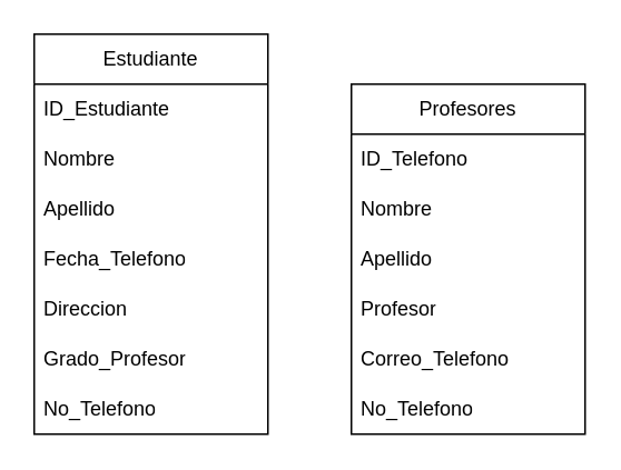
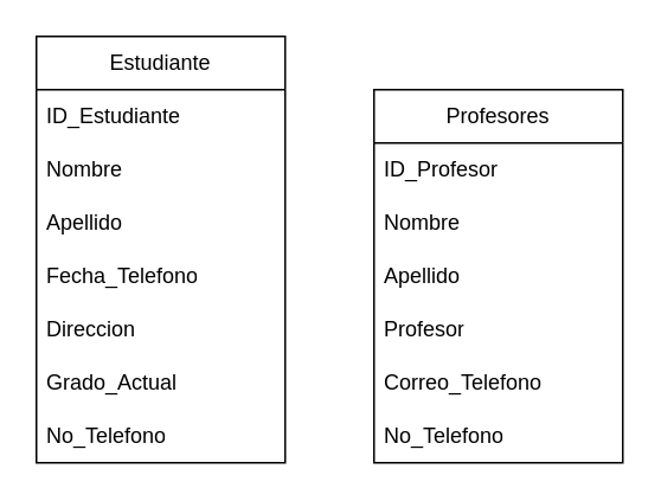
  <mxCell id="0" />
  <mxCell id="1" parent="0" />
  <mxCell id="2" value="Estudiante" style="swimlane;fontStyle=0;childLayout=stackLayout;horizontal=1;startSize=30;horizontalStack=0;resizeParent=1;resizeParentMax=0;resizeLast=0;collapsible=1;marginBottom=0;whiteSpace=wrap;html=1;" vertex="1" parent="1"><mxGeometry x="20" y="20" width="140" height="240" as="geometry"><mxRectangle x="300" y="100" width="60" height="30" as="alternateBounds" /></mxGeometry></mxCell>
  <mxCell id="3" value="ID_Estudiante" style="text;strokeColor=none;fillColor=none;align=left;verticalAlign=middle;spacingLeft=4;spacingRight=4;overflow=hidden;points=[[0,0.5],[1,0.5]];portConstraint=eastwest;rotatable=0;whiteSpace=wrap;html=1;" vertex="1" parent="2"><mxGeometry y="30" width="140" height="30" as="geometry" /></mxCell>
  <mxCell id="4" value="Nombre" style="text;strokeColor=none;fillColor=none;align=left;verticalAlign=middle;spacingLeft=4;spacingRight=4;overflow=hidden;points=[[0,0.5],[1,0.5]];portConstraint=eastwest;rotatable=0;whiteSpace=wrap;html=1;" vertex="1" parent="2"><mxGeometry y="60" width="140" height="30" as="geometry" /></mxCell>
  <mxCell id="5" value="Apellido" style="text;strokeColor=none;fillColor=none;align=left;verticalAlign=middle;spacingLeft=4;spacingRight=4;overflow=hidden;points=[[0,0.5],[1,0.5]];portConstraint=eastwest;rotatable=0;whiteSpace=wrap;html=1;" vertex="1" parent="2"><mxGeometry y="90" width="140" height="30" as="geometry" /></mxCell>
  <mxCell id="6" value="Fecha_Telefono" style="text;strokeColor=none;fillColor=none;align=left;verticalAlign=middle;spacingLeft=4;spacingRight=4;overflow=hidden;points=[[0,0.5],[1,0.5]];portConstraint=eastwest;rotatable=0;whiteSpace=wrap;html=1;" vertex="1" parent="2"><mxGeometry y="120" width="140" height="30" as="geometry" /></mxCell>
  <mxCell id="7" value="Direccion" style="text;strokeColor=none;fillColor=none;align=left;verticalAlign=middle;spacingLeft=4;spacingRight=4;overflow=hidden;points=[[0,0.5],[1,0.5]];portConstraint=eastwest;rotatable=0;whiteSpace=wrap;html=1;" vertex="1" parent="2"><mxGeometry y="150" width="140" height="30" as="geometry" /></mxCell>
- <mxCell id="8" value="Grado_Profesor" style="text;strokeColor=none;fillColor=none;align=left;verticalAlign=middle;spacingLeft=4;spacingRight=4;overflow=hidden;points=[[0,0.5],[1,0.5]];portConstraint=eastwest;rotatable=0;whiteSpace=wrap;html=1;" vertex="1" parent="2"><mxGeometry y="180" width="140" height="30" as="geometry" /></mxCell>
+ <mxCell id="8" value="Grado_Actual" style="text;strokeColor=none;fillColor=none;align=left;verticalAlign=middle;spacingLeft=4;spacingRight=4;overflow=hidden;points=[[0,0.5],[1,0.5]];portConstraint=eastwest;rotatable=0;whiteSpace=wrap;html=1;" vertex="1" parent="2"><mxGeometry y="180" width="140" height="30" as="geometry" /></mxCell>
  <mxCell id="9" value="No_Telefono" style="text;strokeColor=none;fillColor=none;align=left;verticalAlign=middle;spacingLeft=4;spacingRight=4;overflow=hidden;points=[[0,0.5],[1,0.5]];portConstraint=eastwest;rotatable=0;whiteSpace=wrap;html=1;" vertex="1" parent="2"><mxGeometry y="210" width="140" height="30" as="geometry" /></mxCell>
  <mxCell id="10" value="Profesores" style="swimlane;fontStyle=0;childLayout=stackLayout;horizontal=1;startSize=30;horizontalStack=0;resizeParent=1;resizeParentMax=0;resizeLast=0;collapsible=1;marginBottom=0;whiteSpace=wrap;html=1;" vertex="1" parent="1"><mxGeometry x="210" y="50" width="140" height="210" as="geometry" /></mxCell>
- <mxCell id="11" value="ID_Telefono" style="text;strokeColor=none;fillColor=none;align=left;verticalAlign=middle;spacingLeft=4;spacingRight=4;overflow=hidden;points=[[0,0.5],[1,0.5]];portConstraint=eastwest;rotatable=0;whiteSpace=wrap;html=1;" vertex="1" parent="10"><mxGeometry y="30" width="140" height="30" as="geometry" /></mxCell>
+ <mxCell id="11" value="ID_Profesor" style="text;strokeColor=none;fillColor=none;align=left;verticalAlign=middle;spacingLeft=4;spacingRight=4;overflow=hidden;points=[[0,0.5],[1,0.5]];portConstraint=eastwest;rotatable=0;whiteSpace=wrap;html=1;" vertex="1" parent="10"><mxGeometry y="30" width="140" height="30" as="geometry" /></mxCell>
  <mxCell id="12" value="Nombre" style="text;strokeColor=none;fillColor=none;align=left;verticalAlign=middle;spacingLeft=4;spacingRight=4;overflow=hidden;points=[[0,0.5],[1,0.5]];portConstraint=eastwest;rotatable=0;whiteSpace=wrap;html=1;" vertex="1" parent="10"><mxGeometry y="60" width="140" height="30" as="geometry" /></mxCell>
  <mxCell id="13" value="Apellido" style="text;strokeColor=none;fillColor=none;align=left;verticalAlign=middle;spacingLeft=4;spacingRight=4;overflow=hidden;points=[[0,0.5],[1,0.5]];portConstraint=eastwest;rotatable=0;whiteSpace=wrap;html=1;" vertex="1" parent="10"><mxGeometry y="90" width="140" height="30" as="geometry" /></mxCell>
  <mxCell id="14" value="Profesor" style="text;strokeColor=none;fillColor=none;align=left;verticalAlign=middle;spacingLeft=4;spacingRight=4;overflow=hidden;points=[[0,0.5],[1,0.5]];portConstraint=eastwest;rotatable=0;whiteSpace=wrap;html=1;" vertex="1" parent="10"><mxGeometry y="120" width="140" height="30" as="geometry" /></mxCell>
  <mxCell id="15" value="Correo_Telefono" style="text;strokeColor=none;fillColor=none;align=left;verticalAlign=middle;spacingLeft=4;spacingRight=4;overflow=hidden;points=[[0,0.5],[1,0.5]];portConstraint=eastwest;rotatable=0;whiteSpace=wrap;html=1;" vertex="1" parent="10"><mxGeometry y="150" width="140" height="30" as="geometry" /></mxCell>
  <mxCell id="16" value="No_Telefono" style="text;strokeColor=none;fillColor=none;align=left;verticalAlign=middle;spacingLeft=4;spacingRight=4;overflow=hidden;points=[[0,0.5],[1,0.5]];portConstraint=eastwest;rotatable=0;whiteSpace=wrap;html=1;" vertex="1" parent="10"><mxGeometry y="180" width="140" height="30" as="geometry" /></mxCell>
